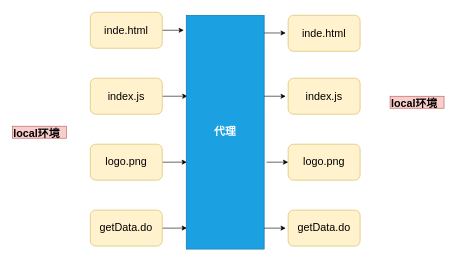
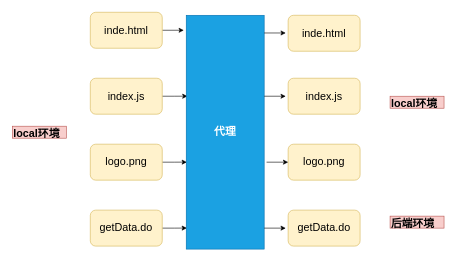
  <mxCell id="0" />
  <mxCell id="1" parent="0" />
  <mxCell id="2" value="&lt;font style=&quot;font-size: 18px&quot;&gt;local环境&lt;/font&gt;" style="text;html=1;resizable=0;points=[];autosize=1;align=left;verticalAlign=top;spacingTop=-4;fillColor=#f8cecc;strokeColor=#b85450;fontStyle=1" parent="1" vertex="1"><mxGeometry x="20" y="210" width="90" height="20" as="geometry" /></mxCell>
  <mxCell id="3" style="edgeStyle=orthogonalEdgeStyle;rounded=0;orthogonalLoop=1;jettySize=auto;html=1;exitX=1;exitY=0.5;exitDx=0;exitDy=0;entryX=-0.031;entryY=0.064;entryDx=0;entryDy=0;entryPerimeter=0;" parent="1" source="4" target="11" edge="1"><mxGeometry relative="1" as="geometry" /></mxCell>
  <mxCell id="4" value="&lt;font style=&quot;font-size: 18px&quot;&gt;inde.html&lt;/font&gt;" style="rounded=1;whiteSpace=wrap;html=1;fillColor=#fff2cc;strokeColor=#d6b656;" parent="1" vertex="1"><mxGeometry x="150" y="20" width="120" height="60" as="geometry" /></mxCell>
  <mxCell id="5" style="edgeStyle=orthogonalEdgeStyle;rounded=0;orthogonalLoop=1;jettySize=auto;html=1;entryX=0.015;entryY=0.346;entryDx=0;entryDy=0;entryPerimeter=0;" parent="1" source="6" target="11" edge="1"><mxGeometry relative="1" as="geometry" /></mxCell>
  <mxCell id="6" value="&lt;font style=&quot;font-size: 18px&quot;&gt;index.js&lt;/font&gt;" style="rounded=1;whiteSpace=wrap;html=1;fillColor=#fff2cc;strokeColor=#d6b656;" parent="1" vertex="1"><mxGeometry x="150" y="130" width="120" height="60" as="geometry" /></mxCell>
  <mxCell id="7" style="edgeStyle=orthogonalEdgeStyle;rounded=0;orthogonalLoop=1;jettySize=auto;html=1;entryX=0.008;entryY=0.628;entryDx=0;entryDy=0;entryPerimeter=0;" parent="1" source="8" target="11" edge="1"><mxGeometry relative="1" as="geometry" /></mxCell>
  <mxCell id="8" value="&lt;font style=&quot;font-size: 18px&quot;&gt;logo.png&lt;/font&gt;" style="rounded=1;whiteSpace=wrap;html=1;fillColor=#fff2cc;strokeColor=#d6b656;" parent="1" vertex="1"><mxGeometry x="150" y="240" width="120" height="60" as="geometry" /></mxCell>
  <mxCell id="9" style="edgeStyle=orthogonalEdgeStyle;rounded=0;orthogonalLoop=1;jettySize=auto;html=1;entryX=0.008;entryY=0.91;entryDx=0;entryDy=0;entryPerimeter=0;" parent="1" source="10" target="11" edge="1"><mxGeometry relative="1" as="geometry" /></mxCell>
  <mxCell id="10" value="&lt;font style=&quot;font-size: 18px&quot;&gt;getData.do&lt;/font&gt;" style="rounded=1;whiteSpace=wrap;html=1;fillColor=#fff2cc;strokeColor=#d6b656;" parent="1" vertex="1"><mxGeometry x="150" y="350" width="120" height="60" as="geometry" /></mxCell>
  <mxCell id="11" value="&lt;font style=&quot;font-size: 18px&quot;&gt;&lt;b&gt;代理&lt;/b&gt;&lt;/font&gt;" style="whiteSpace=wrap;html=1;fillColor=#1ba1e2;strokeColor=#006EAF;fontColor=#ffffff;" parent="1" vertex="1"><mxGeometry x="310" y="25" width="130" height="390" as="geometry" /></mxCell>
  <mxCell id="12" value="&lt;font style=&quot;font-size: 18px&quot;&gt;inde.html&lt;/font&gt;" style="rounded=1;whiteSpace=wrap;html=1;fillColor=#fff2cc;strokeColor=#d6b656;" parent="1" vertex="1"><mxGeometry x="480" y="25" width="120" height="60" as="geometry" /></mxCell>
  <mxCell id="13" value="&lt;font style=&quot;font-size: 18px&quot;&gt;index.js&lt;/font&gt;" style="rounded=1;whiteSpace=wrap;html=1;fillColor=#fff2cc;strokeColor=#d6b656;" parent="1" vertex="1"><mxGeometry x="480" y="130" width="120" height="60" as="geometry" /></mxCell>
  <mxCell id="14" value="&lt;font style=&quot;font-size: 18px&quot;&gt;logo.png&lt;/font&gt;" style="rounded=1;whiteSpace=wrap;html=1;fillColor=#fff2cc;strokeColor=#d6b656;" parent="1" vertex="1"><mxGeometry x="480" y="240" width="120" height="60" as="geometry" /></mxCell>
  <mxCell id="15" value="&lt;font style=&quot;font-size: 18px&quot;&gt;getData.do&lt;/font&gt;" style="rounded=1;whiteSpace=wrap;html=1;fillColor=#fff2cc;strokeColor=#d6b656;" parent="1" vertex="1"><mxGeometry x="480" y="350" width="120" height="60" as="geometry" /></mxCell>
  <mxCell id="16" style="edgeStyle=orthogonalEdgeStyle;rounded=0;orthogonalLoop=1;jettySize=auto;html=1;exitX=1;exitY=0.5;exitDx=0;exitDy=0;entryX=-0.031;entryY=0.064;entryDx=0;entryDy=0;entryPerimeter=0;" parent="1" edge="1"><mxGeometry relative="1" as="geometry"><mxPoint x="440" y="54.5" as="sourcePoint" /><mxPoint x="476" y="54.5" as="targetPoint" /></mxGeometry></mxCell>
  <mxCell id="17" style="edgeStyle=orthogonalEdgeStyle;rounded=0;orthogonalLoop=1;jettySize=auto;html=1;exitX=1;exitY=0.5;exitDx=0;exitDy=0;entryX=-0.031;entryY=0.064;entryDx=0;entryDy=0;entryPerimeter=0;" parent="1" edge="1"><mxGeometry relative="1" as="geometry"><mxPoint x="440" y="380" as="sourcePoint" /><mxPoint x="476" y="380" as="targetPoint" /></mxGeometry></mxCell>
  <mxCell id="18" style="edgeStyle=orthogonalEdgeStyle;rounded=0;orthogonalLoop=1;jettySize=auto;html=1;exitX=1;exitY=0.5;exitDx=0;exitDy=0;entryX=-0.031;entryY=0.064;entryDx=0;entryDy=0;entryPerimeter=0;" parent="1" edge="1"><mxGeometry relative="1" as="geometry"><mxPoint x="440" y="160" as="sourcePoint" /><mxPoint x="476" y="160" as="targetPoint" /></mxGeometry></mxCell>
  <mxCell id="19" style="edgeStyle=orthogonalEdgeStyle;rounded=0;orthogonalLoop=1;jettySize=auto;html=1;exitX=1;exitY=0.5;exitDx=0;exitDy=0;entryX=-0.031;entryY=0.064;entryDx=0;entryDy=0;entryPerimeter=0;" parent="1" edge="1"><mxGeometry relative="1" as="geometry"><mxPoint x="444" y="270" as="sourcePoint" /><mxPoint x="480" y="270" as="targetPoint" /></mxGeometry></mxCell>
  <mxCell id="20" value="&lt;font style=&quot;font-size: 18px&quot;&gt;local环境&lt;/font&gt;" style="text;html=1;resizable=0;points=[];autosize=1;align=left;verticalAlign=top;spacingTop=-4;fillColor=#f8cecc;strokeColor=#b85450;fontStyle=1" parent="1" vertex="1"><mxGeometry x="650" y="160" width="90" height="20" as="geometry" /></mxCell>
+ <mxCell id="21" value="&lt;font style=&quot;font-size: 18px&quot;&gt;后端环境&lt;/font&gt;" style="text;html=1;resizable=0;points=[];autosize=1;align=left;verticalAlign=top;spacingTop=-4;fillColor=#f8cecc;strokeColor=#b85450;fontStyle=1" parent="1" vertex="1"><mxGeometry x="650" y="360" width="90" height="20" as="geometry" /></mxCell>
